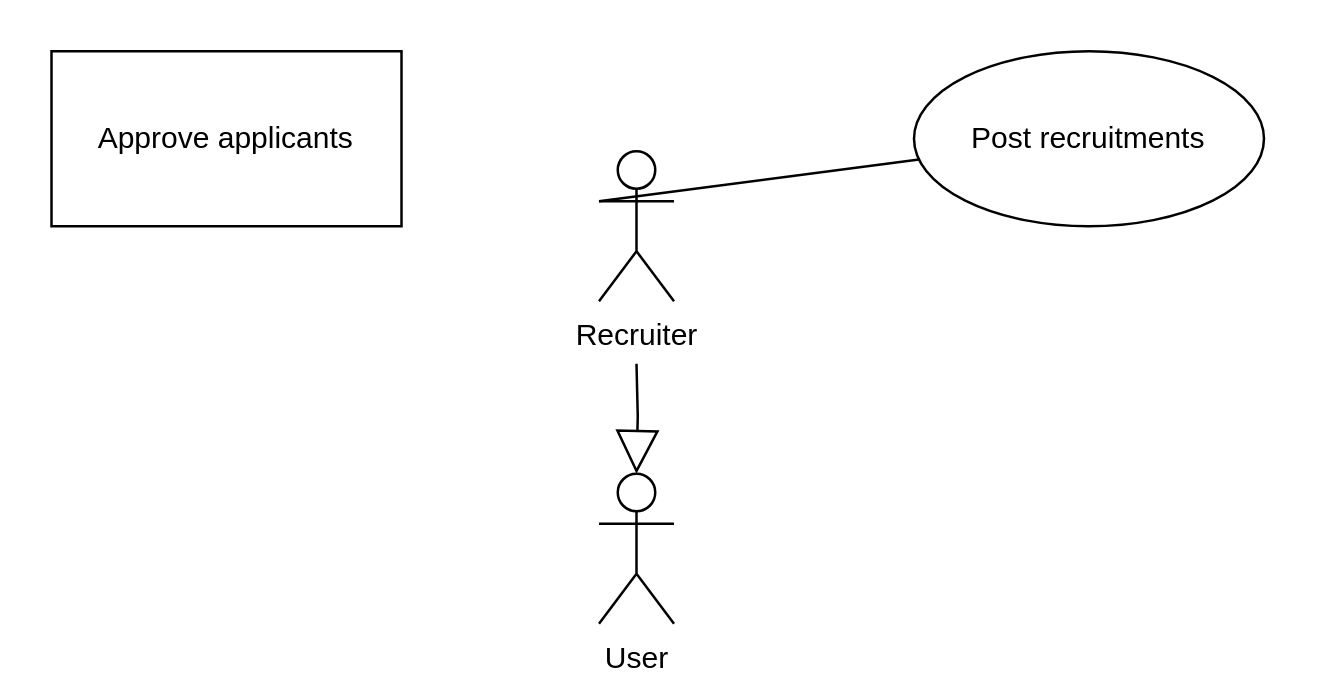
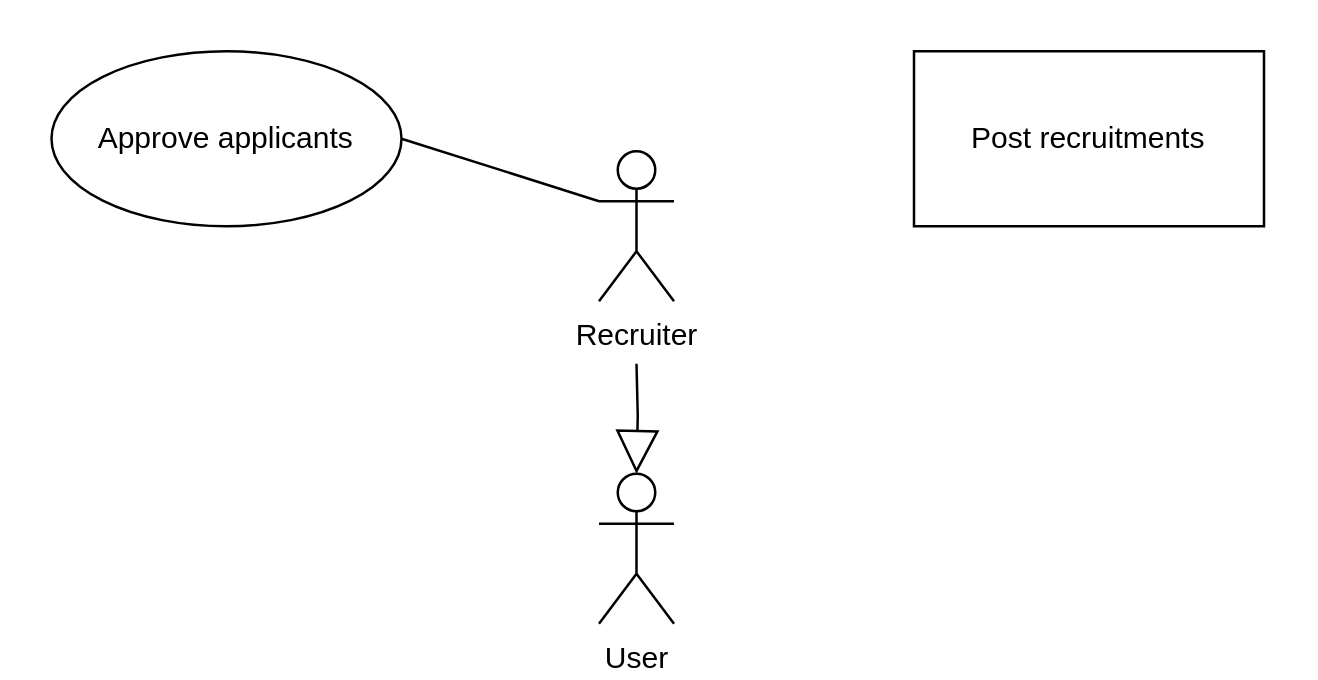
  <mxCell id="0" />
  <mxCell id="1" parent="0" />
  <mxCell id="2" style="edgeStyle=orthogonalEdgeStyle;rounded=0;orthogonalLoop=1;jettySize=auto;html=1;endArrow=block;endFill=0;endSize=15;" edge="1" parent="1" target="7"><mxGeometry relative="1" as="geometry"><mxPoint x="254" y="145" as="sourcePoint" /></mxGeometry></mxCell>
  <mxCell id="3" value="Recruiter" style="shape=umlActor;verticalLabelPosition=bottom;verticalAlign=top;html=1;" parent="1" vertex="1"><mxGeometry x="239" y="60" width="30" height="60" as="geometry" /></mxCell>
- <mxCell id="4" value="Post recruitments" style="ellipse;whiteSpace=wrap;html=1;" parent="1" vertex="1"><mxGeometry x="365" y="20" width="140" height="70" as="geometry" /></mxCell>
- <mxCell id="5" value="Approve applicants" style="whiteSpace=wrap;html=1;rounded=0;" parent="1" vertex="1"><mxGeometry x="20" y="20" width="140" height="70" as="geometry" /></mxCell>
- <mxCell id="6" value="" style="endArrow=none;html=1;rounded=0;exitX=0;exitY=0.333;exitDx=0;exitDy=0;exitPerimeter=0;" parent="1" source="3" target="4" edge="1"><mxGeometry width="50" height="50" relative="1" as="geometry"><mxPoint x="239" y="168" as="sourcePoint" /><mxPoint x="231.5" y="92" as="targetPoint" /></mxGeometry></mxCell>
+ <mxCell id="4" value="Post recruitments" style="whiteSpace=wrap;html=1;rounded=0;" parent="1" vertex="1"><mxGeometry x="365" y="20" width="140" height="70" as="geometry" /></mxCell>
+ <mxCell id="5" value="Approve applicants" style="ellipse;whiteSpace=wrap;html=1;" parent="1" vertex="1"><mxGeometry x="20" y="20" width="140" height="70" as="geometry" /></mxCell>
+ <mxCell id="6" value="" style="endArrow=none;html=1;rounded=0;exitX=0;exitY=0.333;exitDx=0;exitDy=0;exitPerimeter=0;entryX=1;entryY=0.5;entryDx=0;entryDy=0;" parent="1" source="3" target="5" edge="1"><mxGeometry width="50" height="50" relative="1" as="geometry"><mxPoint x="239" y="168" as="sourcePoint" /><mxPoint x="231.5" y="92" as="targetPoint" /></mxGeometry></mxCell>
  <mxCell id="7" value="User" style="shape=umlActor;verticalLabelPosition=bottom;verticalAlign=top;html=1;" vertex="1" parent="1"><mxGeometry x="239" y="189" width="30" height="60" as="geometry" /></mxCell>
